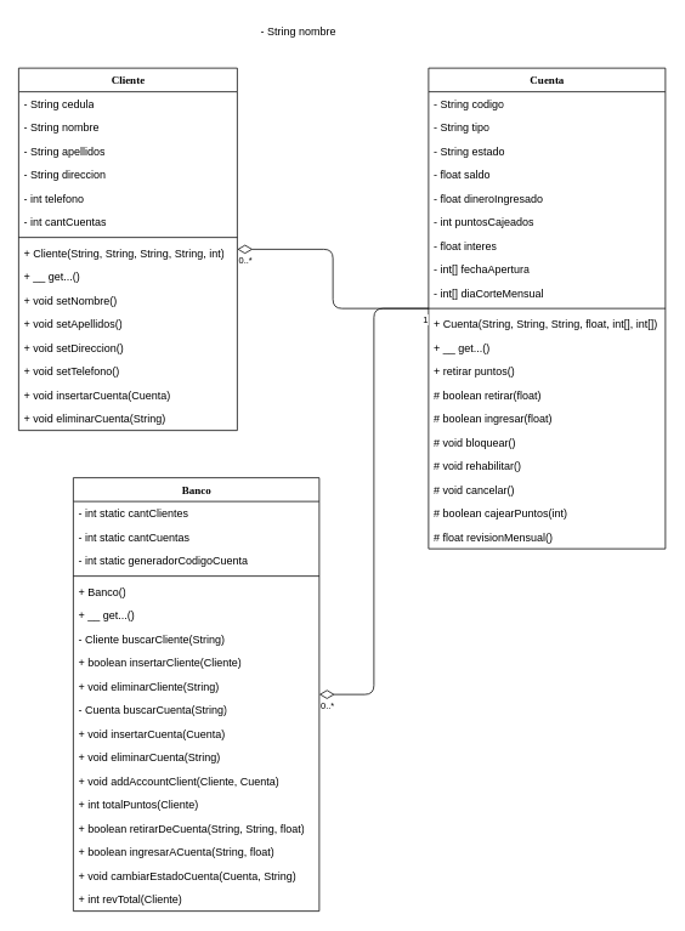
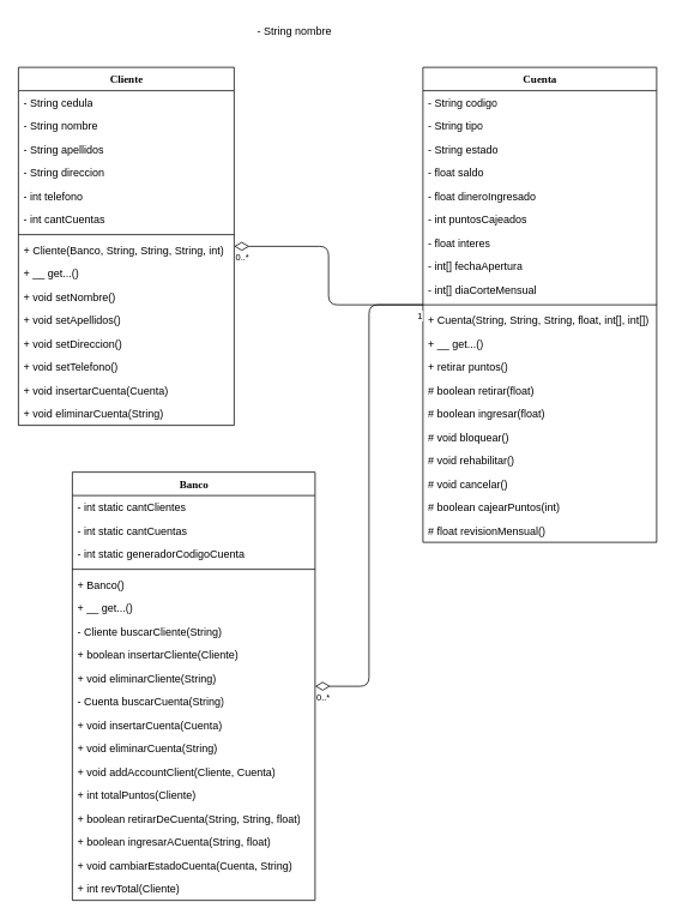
  <mxCell id="0" />
  <mxCell id="1" parent="0" />
  <mxCell id="2" value="Cliente&lt;br&gt;" style="swimlane;html=1;fontStyle=1;align=center;verticalAlign=top;childLayout=stackLayout;horizontal=1;startSize=26;horizontalStack=0;resizeParent=1;resizeLast=0;collapsible=1;marginBottom=0;swimlaneFillColor=#ffffff;rounded=0;shadow=0;comic=0;labelBackgroundColor=none;strokeColor=#000000;strokeWidth=1;fillColor=none;fontFamily=Verdana;fontSize=12;fontColor=#000000;" parent="1" vertex="1"><mxGeometry x="20" y="74" width="240" height="398" as="geometry"><mxRectangle x="480" y="70.5" width="70" height="26" as="alternateBounds" /></mxGeometry></mxCell>
  <mxCell id="3" value="- String cedula" style="text;html=1;strokeColor=none;fillColor=none;align=left;verticalAlign=top;spacingLeft=4;spacingRight=4;whiteSpace=wrap;overflow=hidden;rotatable=0;points=[[0,0.5],[1,0.5]];portConstraint=eastwest;" parent="2" vertex="1"><mxGeometry y="26" width="240" height="26" as="geometry" /></mxCell>
  <mxCell id="4" value="- String nombre" style="text;html=1;strokeColor=none;fillColor=none;align=left;verticalAlign=top;spacingLeft=4;spacingRight=4;whiteSpace=wrap;overflow=hidden;rotatable=0;points=[[0,0.5],[1,0.5]];portConstraint=eastwest;" vertex="1" parent="2"><mxGeometry y="52" width="240" height="26" as="geometry" /></mxCell>
  <mxCell id="5" value="- String apellidos" style="text;html=1;strokeColor=none;fillColor=none;align=left;verticalAlign=top;spacingLeft=4;spacingRight=4;whiteSpace=wrap;overflow=hidden;rotatable=0;points=[[0,0.5],[1,0.5]];portConstraint=eastwest;" parent="2" vertex="1"><mxGeometry y="78" width="240" height="26" as="geometry" /></mxCell>
  <mxCell id="6" value="- String direccion" style="text;html=1;strokeColor=none;fillColor=none;align=left;verticalAlign=top;spacingLeft=4;spacingRight=4;whiteSpace=wrap;overflow=hidden;rotatable=0;points=[[0,0.5],[1,0.5]];portConstraint=eastwest;" vertex="1" parent="2"><mxGeometry y="104" width="240" height="26" as="geometry" /></mxCell>
  <mxCell id="7" value="- int telefono" style="text;html=1;strokeColor=none;fillColor=none;align=left;verticalAlign=top;spacingLeft=4;spacingRight=4;whiteSpace=wrap;overflow=hidden;rotatable=0;points=[[0,0.5],[1,0.5]];portConstraint=eastwest;" vertex="1" parent="2"><mxGeometry y="130" width="240" height="26" as="geometry" /></mxCell>
  <mxCell id="8" value="- int cantCuentas" style="text;html=1;strokeColor=none;fillColor=none;align=left;verticalAlign=top;spacingLeft=4;spacingRight=4;whiteSpace=wrap;overflow=hidden;rotatable=0;points=[[0,0.5],[1,0.5]];portConstraint=eastwest;" vertex="1" parent="2"><mxGeometry y="156" width="240" height="26" as="geometry" /></mxCell>
  <mxCell id="9" value="" style="line;html=1;strokeWidth=1;fillColor=none;align=left;verticalAlign=middle;spacingTop=-1;spacingLeft=3;spacingRight=3;rotatable=0;labelPosition=right;points=[];portConstraint=eastwest;" parent="2" vertex="1"><mxGeometry y="182" width="240" height="8" as="geometry" /></mxCell>
- <mxCell id="10" value="+ Cliente(String, String, String, String, int)" style="text;html=1;strokeColor=none;fillColor=none;align=left;verticalAlign=top;spacingLeft=4;spacingRight=4;whiteSpace=wrap;overflow=hidden;rotatable=0;points=[[0,0.5],[1,0.5]];portConstraint=eastwest;" vertex="1" parent="2"><mxGeometry y="190" width="240" height="26" as="geometry" /></mxCell>
+ <mxCell id="10" value="+ Cliente(Banco, String, String, String, int)" style="text;html=1;strokeColor=none;fillColor=none;align=left;verticalAlign=top;spacingLeft=4;spacingRight=4;whiteSpace=wrap;overflow=hidden;rotatable=0;points=[[0,0.5],[1,0.5]];portConstraint=eastwest;" vertex="1" parent="2"><mxGeometry y="190" width="240" height="26" as="geometry" /></mxCell>
  <mxCell id="11" value="+ __ get...()" style="text;html=1;strokeColor=none;fillColor=none;align=left;verticalAlign=top;spacingLeft=4;spacingRight=4;whiteSpace=wrap;overflow=hidden;rotatable=0;points=[[0,0.5],[1,0.5]];portConstraint=eastwest;" parent="2" vertex="1"><mxGeometry y="216" width="240" height="26" as="geometry" /></mxCell>
  <mxCell id="12" value="+ void setNombre()" style="text;html=1;strokeColor=none;fillColor=none;align=left;verticalAlign=top;spacingLeft=4;spacingRight=4;whiteSpace=wrap;overflow=hidden;rotatable=0;points=[[0,0.5],[1,0.5]];portConstraint=eastwest;" vertex="1" parent="2"><mxGeometry y="242" width="240" height="26" as="geometry" /></mxCell>
  <mxCell id="13" value="+ void setApellidos()" style="text;html=1;strokeColor=none;fillColor=none;align=left;verticalAlign=top;spacingLeft=4;spacingRight=4;whiteSpace=wrap;overflow=hidden;rotatable=0;points=[[0,0.5],[1,0.5]];portConstraint=eastwest;" vertex="1" parent="2"><mxGeometry y="268" width="240" height="26" as="geometry" /></mxCell>
  <mxCell id="14" value="+ void setDireccion()" style="text;html=1;strokeColor=none;fillColor=none;align=left;verticalAlign=top;spacingLeft=4;spacingRight=4;whiteSpace=wrap;overflow=hidden;rotatable=0;points=[[0,0.5],[1,0.5]];portConstraint=eastwest;" vertex="1" parent="2"><mxGeometry y="294" width="240" height="26" as="geometry" /></mxCell>
  <mxCell id="15" value="+ void setTelefono()" style="text;html=1;strokeColor=none;fillColor=none;align=left;verticalAlign=top;spacingLeft=4;spacingRight=4;whiteSpace=wrap;overflow=hidden;rotatable=0;points=[[0,0.5],[1,0.5]];portConstraint=eastwest;" vertex="1" parent="2"><mxGeometry y="320" width="240" height="26" as="geometry" /></mxCell>
  <mxCell id="16" value="+ void insertarCuenta(Cuenta)" style="text;html=1;strokeColor=none;fillColor=none;align=left;verticalAlign=top;spacingLeft=4;spacingRight=4;whiteSpace=wrap;overflow=hidden;rotatable=0;points=[[0,0.5],[1,0.5]];portConstraint=eastwest;" vertex="1" parent="2"><mxGeometry y="346" width="240" height="26" as="geometry" /></mxCell>
  <mxCell id="17" value="+ void eliminarCuenta(String)" style="text;html=1;strokeColor=none;fillColor=none;align=left;verticalAlign=top;spacingLeft=4;spacingRight=4;whiteSpace=wrap;overflow=hidden;rotatable=0;points=[[0,0.5],[1,0.5]];portConstraint=eastwest;" vertex="1" parent="2"><mxGeometry y="372" width="240" height="26" as="geometry" /></mxCell>
  <mxCell id="18" value="- String nombre" style="text;html=1;strokeColor=none;fillColor=none;align=left;verticalAlign=top;spacingLeft=4;spacingRight=4;whiteSpace=wrap;overflow=hidden;rotatable=0;points=[[0,0.5],[1,0.5]];portConstraint=eastwest;" vertex="1" parent="1"><mxGeometry x="280" y="20" width="160" height="26" as="geometry" /></mxCell>
  <mxCell id="19" value="Cuenta" style="swimlane;html=1;fontStyle=1;align=center;verticalAlign=top;childLayout=stackLayout;horizontal=1;startSize=26;horizontalStack=0;resizeParent=1;resizeLast=0;collapsible=1;marginBottom=0;swimlaneFillColor=#ffffff;rounded=0;shadow=0;comic=0;labelBackgroundColor=none;strokeColor=#000000;strokeWidth=1;fillColor=none;fontFamily=Verdana;fontSize=12;fontColor=#000000;" vertex="1" parent="1"><mxGeometry x="470" y="74" width="260" height="528" as="geometry"><mxRectangle x="480" y="70.5" width="70" height="26" as="alternateBounds" /></mxGeometry></mxCell>
  <mxCell id="20" value="- String codigo" style="text;html=1;strokeColor=none;fillColor=none;align=left;verticalAlign=top;spacingLeft=4;spacingRight=4;whiteSpace=wrap;overflow=hidden;rotatable=0;points=[[0,0.5],[1,0.5]];portConstraint=eastwest;" vertex="1" parent="19"><mxGeometry y="26" width="260" height="26" as="geometry" /></mxCell>
  <mxCell id="21" value="- String tipo" style="text;html=1;strokeColor=none;fillColor=none;align=left;verticalAlign=top;spacingLeft=4;spacingRight=4;whiteSpace=wrap;overflow=hidden;rotatable=0;points=[[0,0.5],[1,0.5]];portConstraint=eastwest;" vertex="1" parent="19"><mxGeometry y="52" width="260" height="26" as="geometry" /></mxCell>
  <mxCell id="22" value="- String estado" style="text;html=1;strokeColor=none;fillColor=none;align=left;verticalAlign=top;spacingLeft=4;spacingRight=4;whiteSpace=wrap;overflow=hidden;rotatable=0;points=[[0,0.5],[1,0.5]];portConstraint=eastwest;" vertex="1" parent="19"><mxGeometry y="78" width="260" height="26" as="geometry" /></mxCell>
  <mxCell id="23" value="- float saldo" style="text;html=1;strokeColor=none;fillColor=none;align=left;verticalAlign=top;spacingLeft=4;spacingRight=4;whiteSpace=wrap;overflow=hidden;rotatable=0;points=[[0,0.5],[1,0.5]];portConstraint=eastwest;" vertex="1" parent="19"><mxGeometry y="104" width="260" height="26" as="geometry" /></mxCell>
  <mxCell id="24" value="- float dineroIngresado" style="text;html=1;strokeColor=none;fillColor=none;align=left;verticalAlign=top;spacingLeft=4;spacingRight=4;whiteSpace=wrap;overflow=hidden;rotatable=0;points=[[0,0.5],[1,0.5]];portConstraint=eastwest;" vertex="1" parent="19"><mxGeometry y="130" width="260" height="26" as="geometry" /></mxCell>
  <mxCell id="25" value="- int puntosCajeados" style="text;html=1;strokeColor=none;fillColor=none;align=left;verticalAlign=top;spacingLeft=4;spacingRight=4;whiteSpace=wrap;overflow=hidden;rotatable=0;points=[[0,0.5],[1,0.5]];portConstraint=eastwest;" vertex="1" parent="19"><mxGeometry y="156" width="260" height="26" as="geometry" /></mxCell>
  <mxCell id="26" value="- float interes" style="text;html=1;strokeColor=none;fillColor=none;align=left;verticalAlign=top;spacingLeft=4;spacingRight=4;whiteSpace=wrap;overflow=hidden;rotatable=0;points=[[0,0.5],[1,0.5]];portConstraint=eastwest;" vertex="1" parent="19"><mxGeometry y="182" width="260" height="26" as="geometry" /></mxCell>
  <mxCell id="27" value="- int[] fechaApertura" style="text;html=1;strokeColor=none;fillColor=none;align=left;verticalAlign=top;spacingLeft=4;spacingRight=4;whiteSpace=wrap;overflow=hidden;rotatable=0;points=[[0,0.5],[1,0.5]];portConstraint=eastwest;" vertex="1" parent="19"><mxGeometry y="208" width="260" height="26" as="geometry" /></mxCell>
  <mxCell id="28" value="- int[] diaCorteMensual" style="text;html=1;strokeColor=none;fillColor=none;align=left;verticalAlign=top;spacingLeft=4;spacingRight=4;whiteSpace=wrap;overflow=hidden;rotatable=0;points=[[0,0.5],[1,0.5]];portConstraint=eastwest;" vertex="1" parent="19"><mxGeometry y="234" width="260" height="26" as="geometry" /></mxCell>
  <mxCell id="29" value="" style="line;html=1;strokeWidth=1;fillColor=none;align=left;verticalAlign=middle;spacingTop=-1;spacingLeft=3;spacingRight=3;rotatable=0;labelPosition=right;points=[];portConstraint=eastwest;" vertex="1" parent="19"><mxGeometry y="260" width="260" height="8" as="geometry" /></mxCell>
  <mxCell id="30" value="+ Cuenta(String, String, String, float, int[], int[])" style="text;html=1;strokeColor=none;fillColor=none;align=left;verticalAlign=top;spacingLeft=4;spacingRight=4;whiteSpace=wrap;overflow=hidden;rotatable=0;points=[[0,0.5],[1,0.5]];portConstraint=eastwest;" vertex="1" parent="19"><mxGeometry y="268" width="260" height="26" as="geometry" /></mxCell>
  <mxCell id="31" value="+ __ get...()" style="text;html=1;strokeColor=none;fillColor=none;align=left;verticalAlign=top;spacingLeft=4;spacingRight=4;whiteSpace=wrap;overflow=hidden;rotatable=0;points=[[0,0.5],[1,0.5]];portConstraint=eastwest;" vertex="1" parent="19"><mxGeometry y="294" width="260" height="26" as="geometry" /></mxCell>
  <mxCell id="32" value="+ retirar puntos()" style="text;html=1;strokeColor=none;fillColor=none;align=left;verticalAlign=top;spacingLeft=4;spacingRight=4;whiteSpace=wrap;overflow=hidden;rotatable=0;points=[[0,0.5],[1,0.5]];portConstraint=eastwest;" vertex="1" parent="19"><mxGeometry y="320" width="260" height="26" as="geometry" /></mxCell>
  <mxCell id="33" value="# boolean retirar(float)" style="text;html=1;strokeColor=none;fillColor=none;align=left;verticalAlign=top;spacingLeft=4;spacingRight=4;whiteSpace=wrap;overflow=hidden;rotatable=0;points=[[0,0.5],[1,0.5]];portConstraint=eastwest;" vertex="1" parent="19"><mxGeometry y="346" width="260" height="26" as="geometry" /></mxCell>
  <mxCell id="34" value="# boolean ingresar(float)" style="text;html=1;strokeColor=none;fillColor=none;align=left;verticalAlign=top;spacingLeft=4;spacingRight=4;whiteSpace=wrap;overflow=hidden;rotatable=0;points=[[0,0.5],[1,0.5]];portConstraint=eastwest;" vertex="1" parent="19"><mxGeometry y="372" width="260" height="26" as="geometry" /></mxCell>
  <mxCell id="35" value="# void bloquear()" style="text;html=1;strokeColor=none;fillColor=none;align=left;verticalAlign=top;spacingLeft=4;spacingRight=4;whiteSpace=wrap;overflow=hidden;rotatable=0;points=[[0,0.5],[1,0.5]];portConstraint=eastwest;" vertex="1" parent="19"><mxGeometry y="398" width="260" height="26" as="geometry" /></mxCell>
  <mxCell id="36" value="# void rehabilitar()" style="text;html=1;strokeColor=none;fillColor=none;align=left;verticalAlign=top;spacingLeft=4;spacingRight=4;whiteSpace=wrap;overflow=hidden;rotatable=0;points=[[0,0.5],[1,0.5]];portConstraint=eastwest;" vertex="1" parent="19"><mxGeometry y="424" width="260" height="26" as="geometry" /></mxCell>
  <mxCell id="37" value="# void cancelar()" style="text;html=1;strokeColor=none;fillColor=none;align=left;verticalAlign=top;spacingLeft=4;spacingRight=4;whiteSpace=wrap;overflow=hidden;rotatable=0;points=[[0,0.5],[1,0.5]];portConstraint=eastwest;" vertex="1" parent="19"><mxGeometry y="450" width="260" height="26" as="geometry" /></mxCell>
  <mxCell id="38" value="# boolean cajearPuntos(int)" style="text;html=1;strokeColor=none;fillColor=none;align=left;verticalAlign=top;spacingLeft=4;spacingRight=4;whiteSpace=wrap;overflow=hidden;rotatable=0;points=[[0,0.5],[1,0.5]];portConstraint=eastwest;" vertex="1" parent="19"><mxGeometry y="476" width="260" height="26" as="geometry" /></mxCell>
  <mxCell id="39" value="# float revisionMensual()" style="text;html=1;strokeColor=none;fillColor=none;align=left;verticalAlign=top;spacingLeft=4;spacingRight=4;whiteSpace=wrap;overflow=hidden;rotatable=0;points=[[0,0.5],[1,0.5]];portConstraint=eastwest;" vertex="1" parent="19"><mxGeometry y="502" width="260" height="26" as="geometry" /></mxCell>
  <mxCell id="40" value="Banco" style="swimlane;html=1;fontStyle=1;align=center;verticalAlign=top;childLayout=stackLayout;horizontal=1;startSize=26;horizontalStack=0;resizeParent=1;resizeLast=0;collapsible=1;marginBottom=0;swimlaneFillColor=#ffffff;rounded=0;shadow=0;comic=0;labelBackgroundColor=none;strokeColor=#000000;strokeWidth=1;fillColor=none;fontFamily=Verdana;fontSize=12;fontColor=#000000;" vertex="1" parent="1"><mxGeometry x="80" y="524" width="270" height="476" as="geometry"><mxRectangle x="480" y="70.5" width="70" height="26" as="alternateBounds" /></mxGeometry></mxCell>
  <mxCell id="41" value="- int static cantClientes&lt;span style=&quot;font-family: &amp;#34;helvetica&amp;#34; , &amp;#34;arial&amp;#34; , sans-serif ; font-size: 0px ; white-space: nowrap&quot;&gt;%3CmxGraphModel%3E%3Croot%3E%3CmxCell%20id%3D%220%22%2F%3E%3CmxCell%20id%3D%221%22%20parent%3D%220%22%2F%3E%3CmxCell%20id%3D%222%22%20value%3D%22%2B%20void%20get...()%22%20style%3D%22text%3Bhtml%3D1%3BstrokeColor%3Dnone%3BfillColor%3Dnone%3Balign%3Dleft%3BverticalAlign%3Dtop%3BspacingLeft%3D4%3BspacingRight%3D4%3BwhiteSpace%3Dwrap%3Boverflow%3Dhidden%3Brotatable%3D0%3Bpoints%3D%5B%5B0%2C0.5%5D%2C%5B1%2C0.5%5D%5D%3BportConstraint%3Deastwest%3B%22%20vertex%3D%221%22%20parent%3D%221%22%3E%3CmxGeometry%20x%3D%22170%22%20y%3D%22248%22%20width%3D%22230%22%20height%3D%2226%22%20as%3D%22geometry%22%2F%3E%3C%2FmxCell%3E%3C%2Froot%3E%3C%2FmxGraphModel%3E&lt;/span&gt;" style="text;html=1;strokeColor=none;fillColor=none;align=left;verticalAlign=top;spacingLeft=4;spacingRight=4;whiteSpace=wrap;overflow=hidden;rotatable=0;points=[[0,0.5],[1,0.5]];portConstraint=eastwest;" vertex="1" parent="40"><mxGeometry y="26" width="270" height="26" as="geometry" /></mxCell>
  <mxCell id="42" value="- int static cantCuentas&lt;span style=&quot;font-family: &amp;#34;helvetica&amp;#34; , &amp;#34;arial&amp;#34; , sans-serif ; font-size: 0px ; white-space: nowrap&quot;&gt;CmxGraphModel%3E%3Croot%3E%3CmxCell%20id%3D%220%22%2F%3E%3CmxCell%20id%3D%221%22%20parent%3D%220%22%2F%3E%3CmxCell%20id%3D%222%22%20value%3D%22%2B%20void%20get...()%22%20style%3D%22text%3Bhtml%3D1%3BstrokeColor%3Dnone%3BfillColor%3Dnone%3Balign%3Dleft%3BverticalAlign%3Dtop%3BspacingLeft%3D4%3BspacingRight%3D4%3BwhiteSpace%3Dwrap%3Boverflow%3Dhidden%3Brotatable%3D0%3Bpoints%3D%5B%5B0%2C0.5%5D%2C%5B1%2C0.5%5D%5D%3BportConstraint%3Deastwest%3B%22%20vertex%3D%221%22%20parent%3D%221%22%3E%3CmxGeometry%20x%3D%22170%22%20y%3D%22248%22%20width%3D%22230%22%20height%3D%2226%22%20as%3D%22geometry%22%2F%3E%3C%2FmxCell%3E%3C%2Froot%3E%3C%2FmxGraphModel&lt;/span&gt;" style="text;html=1;strokeColor=none;fillColor=none;align=left;verticalAlign=top;spacingLeft=4;spacingRight=4;whiteSpace=wrap;overflow=hidden;rotatable=0;points=[[0,0.5],[1,0.5]];portConstraint=eastwest;" vertex="1" parent="40"><mxGeometry y="52" width="270" height="26" as="geometry" /></mxCell>
  <mxCell id="43" value="- int static generadorCodigoCuenta&lt;span style=&quot;font-family: &amp;#34;helvetica&amp;#34; , &amp;#34;arial&amp;#34; , sans-serif ; font-size: 0px ; white-space: nowrap&quot;&gt;%3E%3Croot%3E%3CmxCell%20id%3D%220%22%2F%3E%3CmxCell%20id%3D%221%22%20parent%3D%220%22%2F%3E%3CmxCell%20id%3D%222%22%20value%3D%22%2B%20void%20get...()%22%20style%3D%22text%3Bhtml%3D1%3BstrokeColor%3Dnone%3BfillColor%3Dnone%3Balign%3Dleft%3BverticalAlign%3Dtop%3BspacingLeft%3D4%3BspacingRight%3D4%3BwhiteSpace%3Dwrap%3Boverflow%3Dhidden%3Brotatable%3D0%3Bpoints%3D%5B%5B0%2C0.5%5D%2C%5B1%2C0.5%5D%5D%3BportConstraint%3Deastwest%3B%22%20vertex%3D%221%22%20parent%3D%221%22%3E%3CmxGeometry%20x%3D%22170%22%20y%3D%22248%22%20width%3D%22230%22%20height%3D%2226%22%20as%3D%22geometry%22%2F%3E%3C%2FmxCell%3E%3C%2Froot%3E%3C%2FmxGraphMode&lt;/span&gt;" style="text;html=1;strokeColor=none;fillColor=none;align=left;verticalAlign=top;spacingLeft=4;spacingRight=4;whiteSpace=wrap;overflow=hidden;rotatable=0;points=[[0,0.5],[1,0.5]];portConstraint=eastwest;" vertex="1" parent="40"><mxGeometry y="78" width="270" height="26" as="geometry" /></mxCell>
  <mxCell id="44" value="" style="line;html=1;strokeWidth=1;fillColor=none;align=left;verticalAlign=middle;spacingTop=-1;spacingLeft=3;spacingRight=3;rotatable=0;labelPosition=right;points=[];portConstraint=eastwest;" vertex="1" parent="40"><mxGeometry y="104" width="270" height="8" as="geometry" /></mxCell>
  <mxCell id="45" value="+ Banco()" style="text;html=1;strokeColor=none;fillColor=none;align=left;verticalAlign=top;spacingLeft=4;spacingRight=4;whiteSpace=wrap;overflow=hidden;rotatable=0;points=[[0,0.5],[1,0.5]];portConstraint=eastwest;" vertex="1" parent="40"><mxGeometry y="112" width="270" height="26" as="geometry" /></mxCell>
  <mxCell id="46" value="+ __ get...()" style="text;html=1;strokeColor=none;fillColor=none;align=left;verticalAlign=top;spacingLeft=4;spacingRight=4;whiteSpace=wrap;overflow=hidden;rotatable=0;points=[[0,0.5],[1,0.5]];portConstraint=eastwest;" vertex="1" parent="40"><mxGeometry y="138" width="270" height="26" as="geometry" /></mxCell>
  <mxCell id="47" value="- Cliente buscarCliente(String)" style="text;html=1;strokeColor=none;fillColor=none;align=left;verticalAlign=top;spacingLeft=4;spacingRight=4;whiteSpace=wrap;overflow=hidden;rotatable=0;points=[[0,0.5],[1,0.5]];portConstraint=eastwest;" vertex="1" parent="40"><mxGeometry y="164" width="270" height="26" as="geometry" /></mxCell>
  <mxCell id="48" value="+ boolean insertarCliente(Cliente)" style="text;html=1;strokeColor=none;fillColor=none;align=left;verticalAlign=top;spacingLeft=4;spacingRight=4;whiteSpace=wrap;overflow=hidden;rotatable=0;points=[[0,0.5],[1,0.5]];portConstraint=eastwest;" vertex="1" parent="40"><mxGeometry y="190" width="270" height="26" as="geometry" /></mxCell>
  <mxCell id="49" value="+ void eliminarCliente(String)" style="text;html=1;strokeColor=none;fillColor=none;align=left;verticalAlign=top;spacingLeft=4;spacingRight=4;whiteSpace=wrap;overflow=hidden;rotatable=0;points=[[0,0.5],[1,0.5]];portConstraint=eastwest;" vertex="1" parent="40"><mxGeometry y="216" width="270" height="26" as="geometry" /></mxCell>
  <mxCell id="50" value="- Cuenta buscarCuenta(String)" style="text;html=1;strokeColor=none;fillColor=none;align=left;verticalAlign=top;spacingLeft=4;spacingRight=4;whiteSpace=wrap;overflow=hidden;rotatable=0;points=[[0,0.5],[1,0.5]];portConstraint=eastwest;" vertex="1" parent="40"><mxGeometry y="242" width="270" height="26" as="geometry" /></mxCell>
  <mxCell id="51" value="+ void insertarCuenta(Cuenta)" style="text;html=1;strokeColor=none;fillColor=none;align=left;verticalAlign=top;spacingLeft=4;spacingRight=4;whiteSpace=wrap;overflow=hidden;rotatable=0;points=[[0,0.5],[1,0.5]];portConstraint=eastwest;" vertex="1" parent="40"><mxGeometry y="268" width="270" height="26" as="geometry" /></mxCell>
  <mxCell id="52" value="+ void eliminarCuenta(String)" style="text;html=1;strokeColor=none;fillColor=none;align=left;verticalAlign=top;spacingLeft=4;spacingRight=4;whiteSpace=wrap;overflow=hidden;rotatable=0;points=[[0,0.5],[1,0.5]];portConstraint=eastwest;" vertex="1" parent="40"><mxGeometry y="294" width="270" height="26" as="geometry" /></mxCell>
  <mxCell id="53" value="+ void addAccountClient(Cliente, Cuenta)" style="text;html=1;strokeColor=none;fillColor=none;align=left;verticalAlign=top;spacingLeft=4;spacingRight=4;whiteSpace=wrap;overflow=hidden;rotatable=0;points=[[0,0.5],[1,0.5]];portConstraint=eastwest;" vertex="1" parent="40"><mxGeometry y="320" width="270" height="26" as="geometry" /></mxCell>
  <mxCell id="54" value="+ int totalPuntos(Cliente)" style="text;html=1;strokeColor=none;fillColor=none;align=left;verticalAlign=top;spacingLeft=4;spacingRight=4;whiteSpace=wrap;overflow=hidden;rotatable=0;points=[[0,0.5],[1,0.5]];portConstraint=eastwest;" vertex="1" parent="40"><mxGeometry y="346" width="270" height="26" as="geometry" /></mxCell>
  <mxCell id="55" value="+ boolean retirarDeCuenta(String, String, float)" style="text;html=1;strokeColor=none;fillColor=none;align=left;verticalAlign=top;spacingLeft=4;spacingRight=4;whiteSpace=wrap;overflow=hidden;rotatable=0;points=[[0,0.5],[1,0.5]];portConstraint=eastwest;" vertex="1" parent="40"><mxGeometry y="372" width="270" height="26" as="geometry" /></mxCell>
  <mxCell id="56" value="+ boolean ingresarACuenta(String, float)" style="text;html=1;strokeColor=none;fillColor=none;align=left;verticalAlign=top;spacingLeft=4;spacingRight=4;whiteSpace=wrap;overflow=hidden;rotatable=0;points=[[0,0.5],[1,0.5]];portConstraint=eastwest;" vertex="1" parent="40"><mxGeometry y="398" width="270" height="26" as="geometry" /></mxCell>
  <mxCell id="57" value="+ void cambiarEstadoCuenta(Cuenta, String)" style="text;html=1;strokeColor=none;fillColor=none;align=left;verticalAlign=top;spacingLeft=4;spacingRight=4;whiteSpace=wrap;overflow=hidden;rotatable=0;points=[[0,0.5],[1,0.5]];portConstraint=eastwest;" vertex="1" parent="40"><mxGeometry y="424" width="270" height="26" as="geometry" /></mxCell>
  <mxCell id="58" value="+ int revTotal(Cliente)" style="text;html=1;strokeColor=none;fillColor=none;align=left;verticalAlign=top;spacingLeft=4;spacingRight=4;whiteSpace=wrap;overflow=hidden;rotatable=0;points=[[0,0.5],[1,0.5]];portConstraint=eastwest;" vertex="1" parent="40"><mxGeometry y="450" width="270" height="26" as="geometry" /></mxCell>
  <mxCell id="59" value="" style="endArrow=none;html=1;endSize=12;startArrow=diamondThin;startSize=14;startFill=0;edgeStyle=orthogonalEdgeStyle;endFill=0;" edge="1" parent="1" source="2" target="19"><mxGeometry relative="1" as="geometry"><mxPoint x="40" y="410" as="sourcePoint" /><mxPoint x="200" y="410" as="targetPoint" /></mxGeometry></mxCell>
  <mxCell id="60" value="0..*" style="resizable=0;html=1;align=left;verticalAlign=top;labelBackgroundColor=#ffffff;fontSize=10;" connectable="0" vertex="1" parent="59"><mxGeometry x="-1" relative="1" as="geometry" /></mxCell>
  <mxCell id="61" value="1" style="resizable=0;html=1;align=right;verticalAlign=top;labelBackgroundColor=#ffffff;fontSize=10;" connectable="0" vertex="1" parent="59"><mxGeometry x="1" relative="1" as="geometry" /></mxCell>
  <mxCell id="62" value="" style="endArrow=none;html=1;endSize=12;startArrow=diamondThin;startSize=14;startFill=0;edgeStyle=orthogonalEdgeStyle;endFill=0;" edge="1" parent="1" source="40" target="19"><mxGeometry relative="1" as="geometry"><mxPoint x="520" y="411" as="sourcePoint" /><mxPoint x="730" y="450" as="targetPoint" /></mxGeometry></mxCell>
  <mxCell id="63" value="0..*" style="resizable=0;html=1;align=left;verticalAlign=top;labelBackgroundColor=#ffffff;fontSize=10;" connectable="0" vertex="1" parent="62"><mxGeometry x="-1" relative="1" as="geometry" /></mxCell>
  <mxCell id="64" value="1" style="resizable=0;html=1;align=right;verticalAlign=top;labelBackgroundColor=#ffffff;fontSize=10;" connectable="0" vertex="1" parent="62"><mxGeometry x="1" relative="1" as="geometry" /></mxCell>
